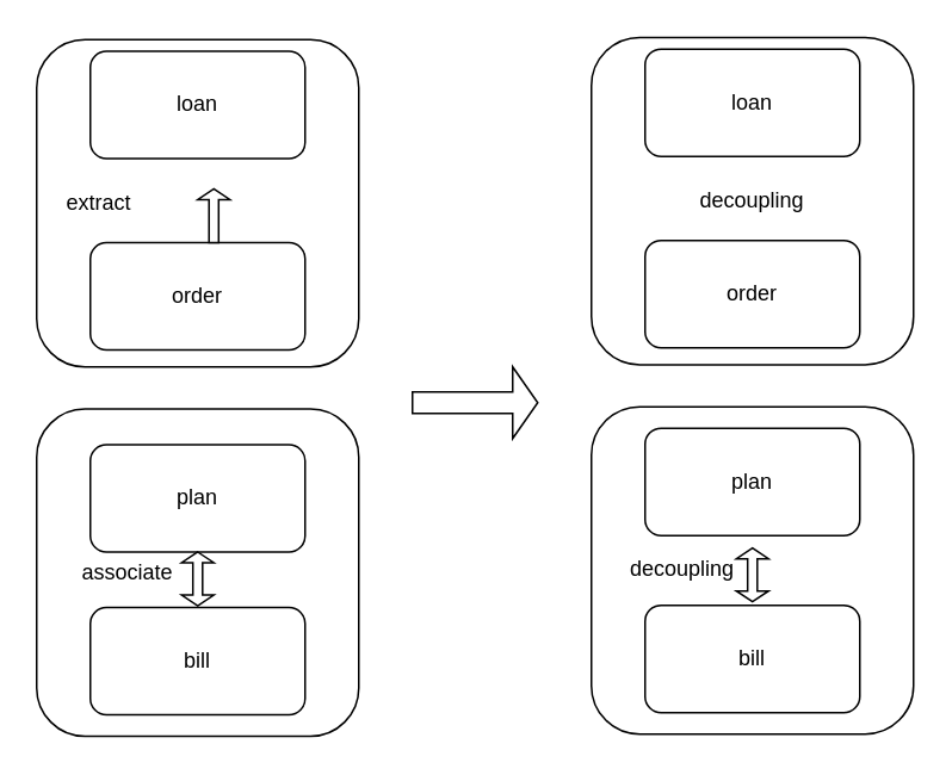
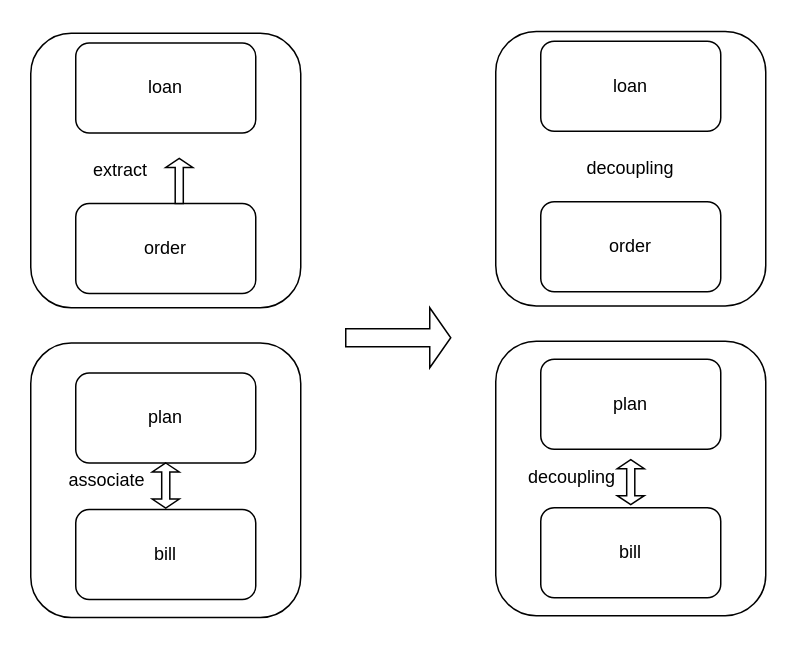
  <mxCell id="0" />
  <mxCell id="1" parent="0" />
  <mxCell id="2" value="" style="rounded=1;whiteSpace=wrap;html=1;" vertex="1" parent="1"><mxGeometry x="20" y="228" width="180" height="183" as="geometry" /></mxCell>
  <mxCell id="3" value="" style="rounded=1;whiteSpace=wrap;html=1;" vertex="1" parent="1"><mxGeometry x="20" y="21.5" width="180" height="183" as="geometry" /></mxCell>
  <mxCell id="4" value="order" style="rounded=1;whiteSpace=wrap;html=1;" vertex="1" parent="1"><mxGeometry x="50" y="135" width="120" height="60" as="geometry" /></mxCell>
  <mxCell id="5" value="loan" style="rounded=1;whiteSpace=wrap;html=1;" vertex="1" parent="1"><mxGeometry x="50" y="28" width="120" height="60" as="geometry" /></mxCell>
- <mxCell id="6" value="extract" style="text;html=1;strokeColor=none;fillColor=none;align=center;verticalAlign=middle;whiteSpace=wrap;rounded=0;" vertex="1" parent="1"><mxGeometry x="25" y="98" width="60" height="30" as="geometry" /></mxCell>
+ <mxCell id="6" value="extract" style="text;html=1;strokeColor=none;fillColor=none;align=center;verticalAlign=middle;whiteSpace=wrap;rounded=0;" vertex="1" parent="1"><mxGeometry x="50" y="98" width="60" height="30" as="geometry" /></mxCell>
  <mxCell id="7" value="plan" style="rounded=1;whiteSpace=wrap;html=1;" vertex="1" parent="1"><mxGeometry x="50" y="248" width="120" height="60" as="geometry" /></mxCell>
  <mxCell id="8" value="bill" style="rounded=1;whiteSpace=wrap;html=1;" vertex="1" parent="1"><mxGeometry x="50" y="339" width="120" height="60" as="geometry" /></mxCell>
  <mxCell id="9" value="" style="shape=singleArrow;direction=north;whiteSpace=wrap;html=1;" vertex="1" parent="1"><mxGeometry x="110" y="105" width="18" height="30" as="geometry" /></mxCell>
  <mxCell id="10" value="" style="shape=doubleArrow;direction=south;whiteSpace=wrap;html=1;" vertex="1" parent="1"><mxGeometry x="101" y="308" width="18" height="30" as="geometry" /></mxCell>
  <mxCell id="11" value="associate" style="text;html=1;strokeColor=none;fillColor=none;align=center;verticalAlign=middle;whiteSpace=wrap;rounded=0;" vertex="1" parent="1"><mxGeometry x="41" y="304.5" width="60" height="30" as="geometry" /></mxCell>
  <mxCell id="12" value="" style="rounded=1;whiteSpace=wrap;html=1;" vertex="1" parent="1"><mxGeometry x="330" y="226.75" width="180" height="183" as="geometry" /></mxCell>
  <mxCell id="13" value="" style="rounded=1;whiteSpace=wrap;html=1;" vertex="1" parent="1"><mxGeometry x="330" y="20.25" width="180" height="183" as="geometry" /></mxCell>
  <mxCell id="14" value="order" style="rounded=1;whiteSpace=wrap;html=1;" vertex="1" parent="1"><mxGeometry x="360" y="133.75" width="120" height="60" as="geometry" /></mxCell>
  <mxCell id="15" value="loan" style="rounded=1;whiteSpace=wrap;html=1;" vertex="1" parent="1"><mxGeometry x="360" y="26.75" width="120" height="60" as="geometry" /></mxCell>
  <mxCell id="16" value="plan" style="rounded=1;whiteSpace=wrap;html=1;" vertex="1" parent="1"><mxGeometry x="360" y="238.75" width="120" height="60" as="geometry" /></mxCell>
  <mxCell id="17" value="bill" style="rounded=1;whiteSpace=wrap;html=1;" vertex="1" parent="1"><mxGeometry x="360" y="337.75" width="120" height="60" as="geometry" /></mxCell>
  <mxCell id="18" value="" style="shape=doubleArrow;direction=south;whiteSpace=wrap;html=1;" vertex="1" parent="1"><mxGeometry x="411" y="305.75" width="18" height="30" as="geometry" /></mxCell>
  <mxCell id="19" value="decoupling" style="text;html=1;strokeColor=none;fillColor=none;align=center;verticalAlign=middle;whiteSpace=wrap;rounded=0;" vertex="1" parent="1"><mxGeometry x="351" y="303.25" width="60" height="30" as="geometry" /></mxCell>
  <mxCell id="20" value="" style="shape=singleArrow;whiteSpace=wrap;html=1;" vertex="1" parent="1"><mxGeometry x="230" y="204.5" width="70" height="40" as="geometry" /></mxCell>
  <mxCell id="21" value="decoupling" style="text;html=1;strokeColor=none;fillColor=none;align=center;verticalAlign=middle;whiteSpace=wrap;rounded=0;" vertex="1" parent="1"><mxGeometry x="390" y="96.75" width="60" height="30" as="geometry" /></mxCell>
